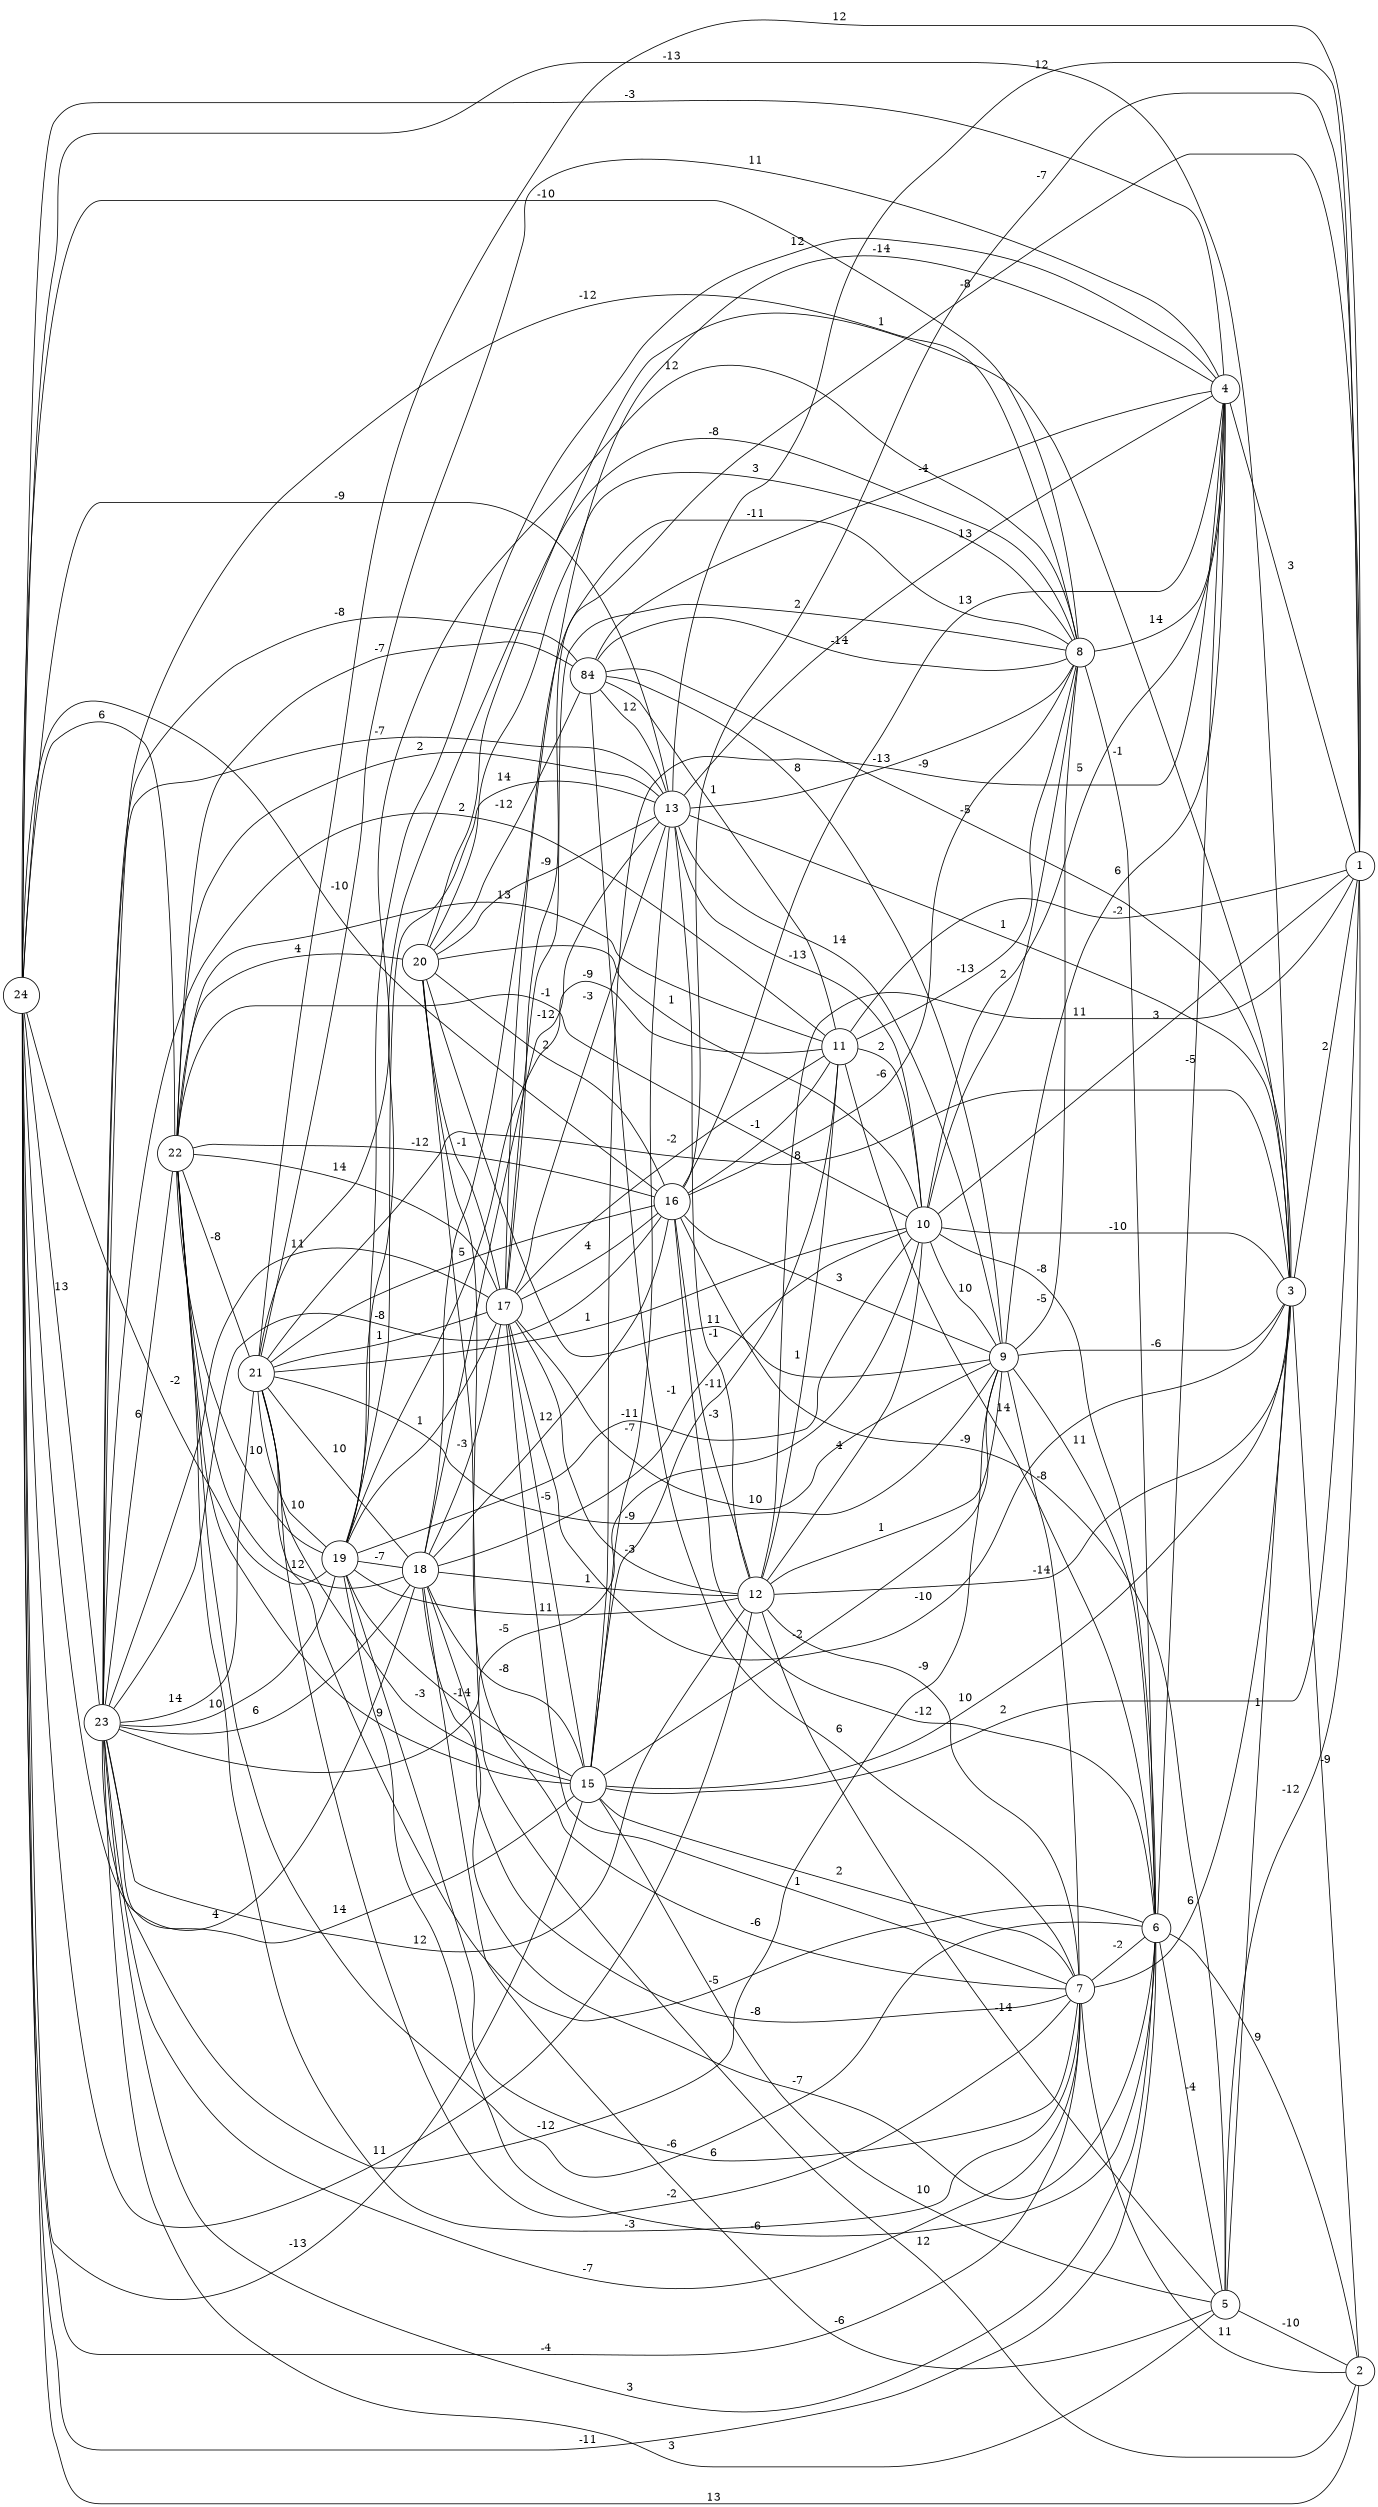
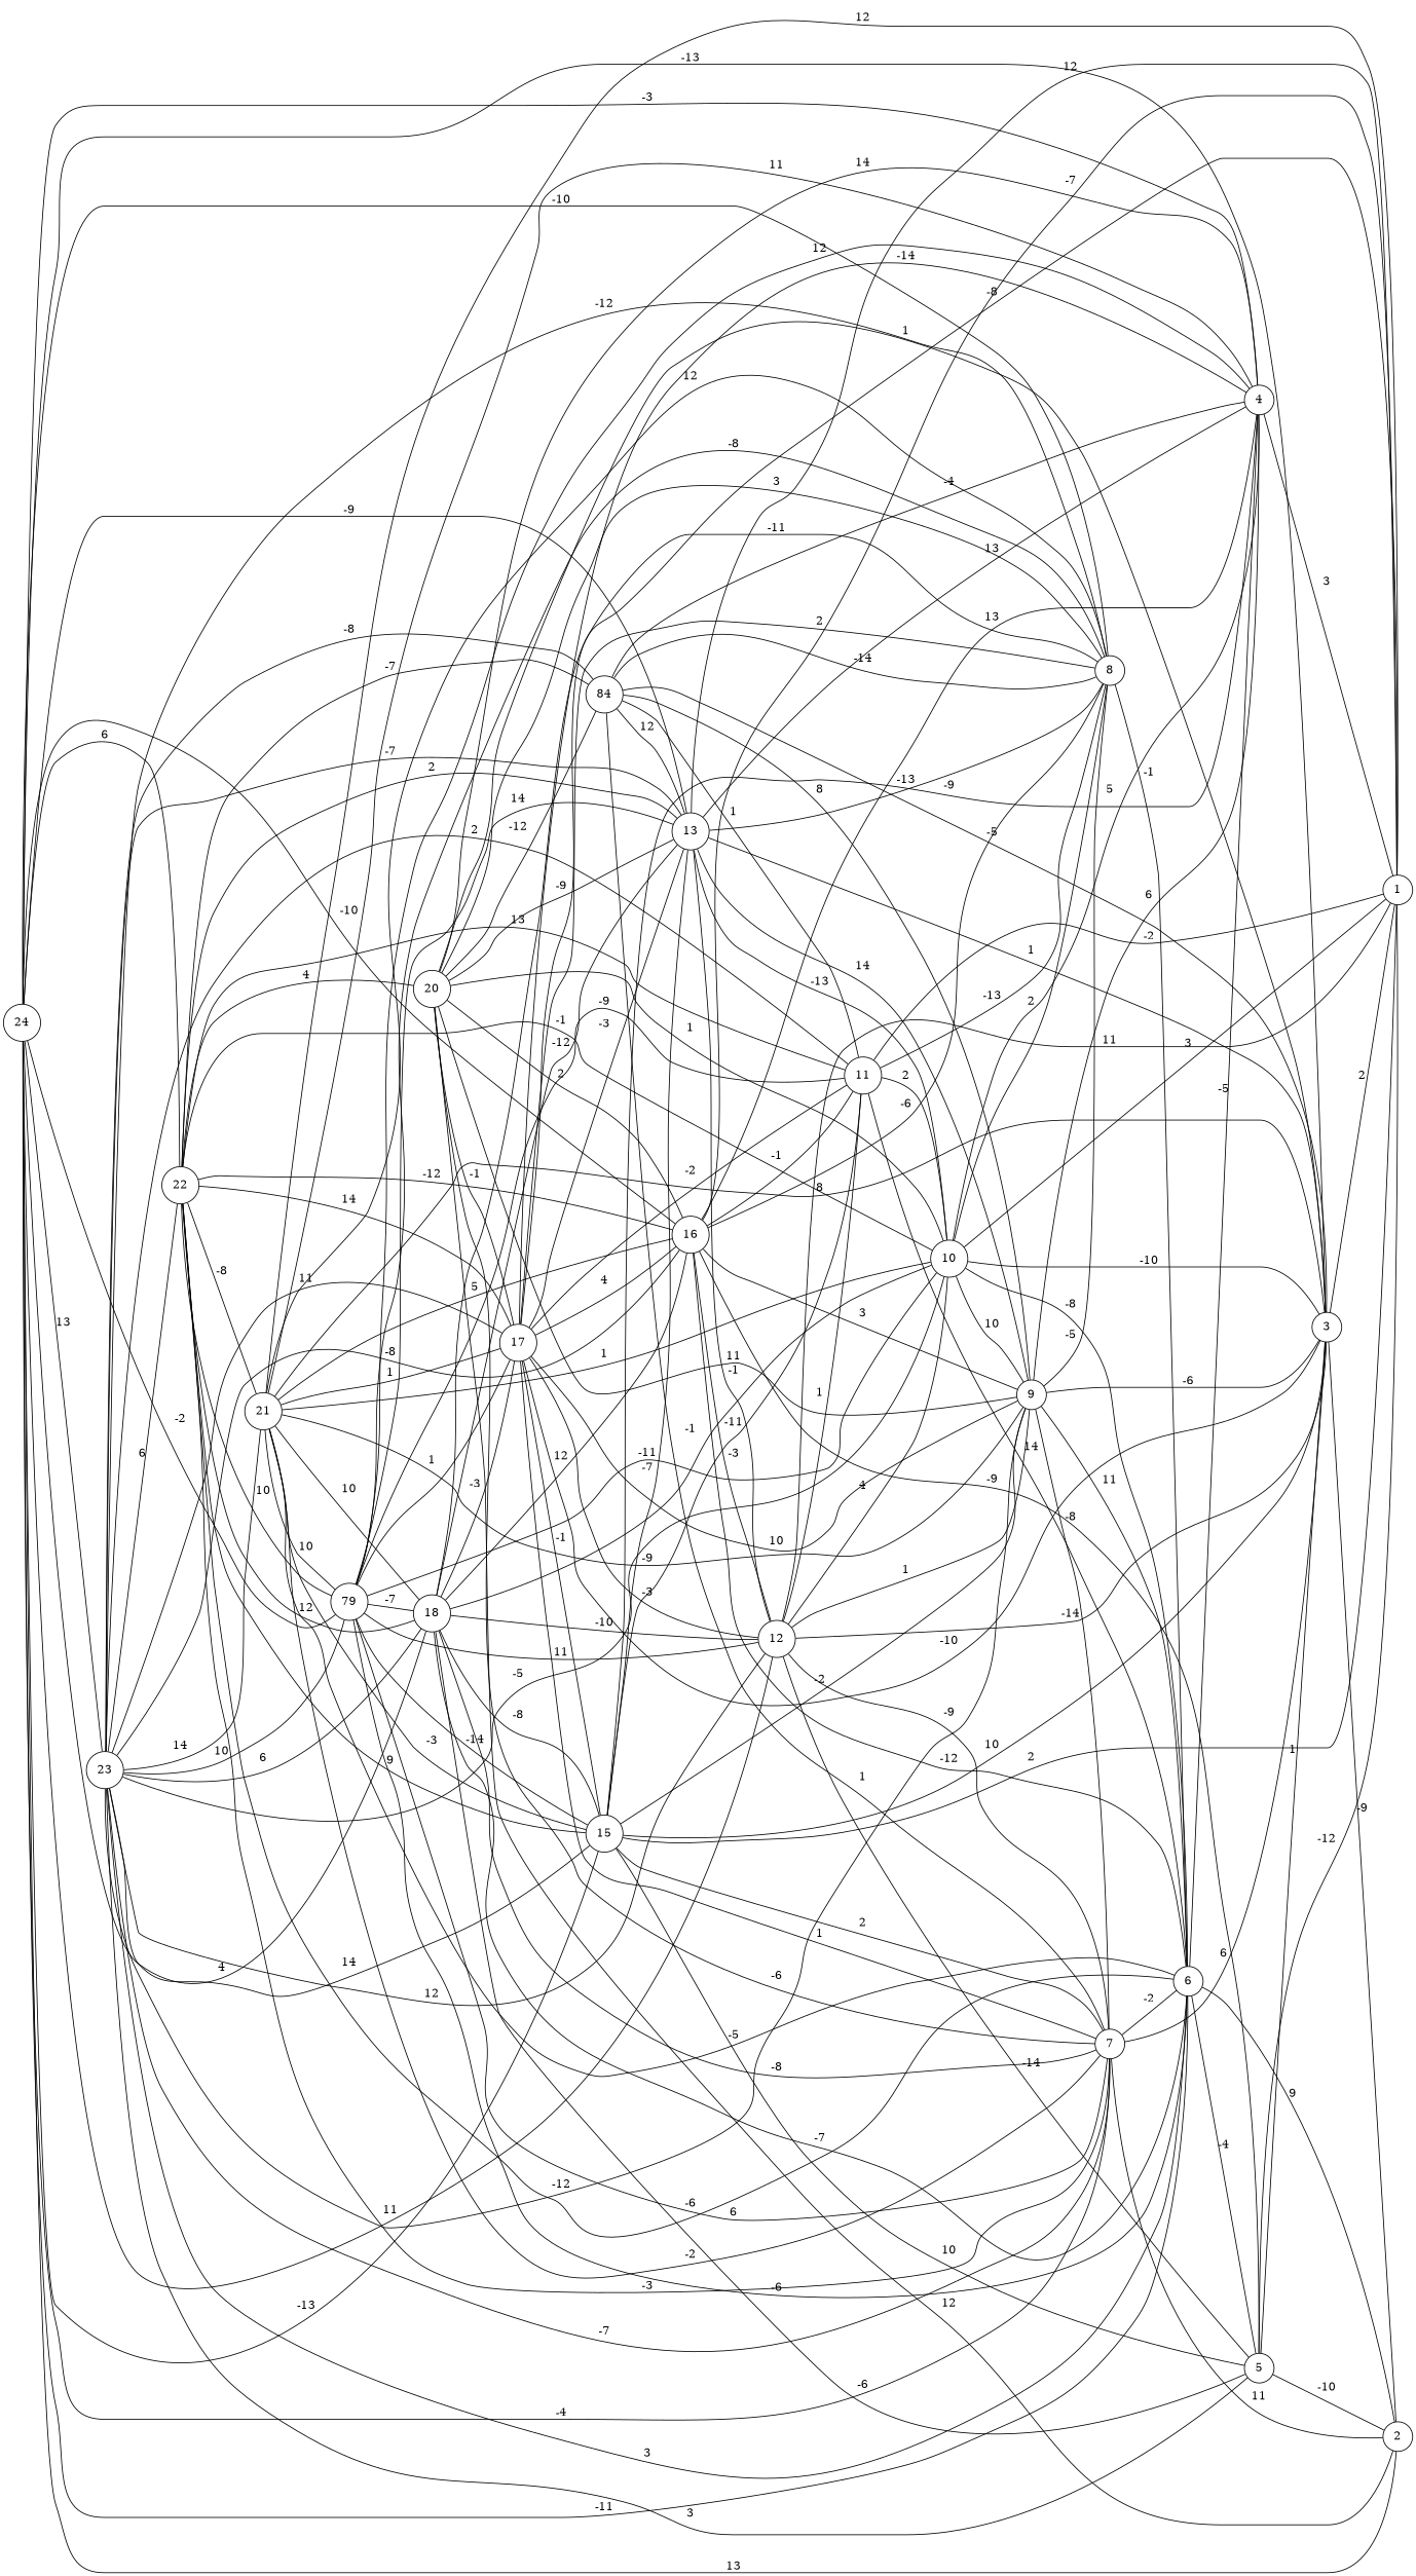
  graph {
    fontname="Helvetica,Arial,sans-serif"
    rankdir=LR
    node [shape=circle]
    24
    2
    3
    4
    6
    7
    8
    12
    13
    15
    16
    18
-   19
+   19 [label=79]
    22
    23
    1
    5
    9
    10
    11
    17
    n22 [label=84]
    21
    20
    24 -- 2 [label=13]
    24 -- 3 [label=-13]
    24 -- 4 [label=-3]
    24 -- 6 [label=-11]
    24 -- 7 [label=-4]
    24 -- 8 [label=-10]
    24 -- 12 [label=11]
    24 -- 13 [label=-9]
    24 -- 15 [label=-13]
    24 -- 16 [label=-10]
    24 -- 18 [label=4]
    24 -- 19 [label=-2]
    24 -- 22 [label=6]
    24 -- 23 [label=13]
    3 -- 2 [label=-9]
    3 -- 1 [label=2]
    4 -- 1 [label=3]
    6 -- 2 [label=9]
    6 -- 4 [label=-5]
    6 -- 5 [label=-4]
    7 -- 2 [label=11]
    7 -- 3 [label=6]
    7 -- 6 [label=-2]
-   8 -- 4 [label=14]
+   20 -- 4 [label=14]
    8 -- 6 [label=-1]
    12 -- 3 [label=-14]
    12 -- 7 [label=-9]
    12 -- 1 [label=11]
    12 -- 5 [label=-14]
    12 -- 9 [label=1]
    12 -- 10 [label=4]
    12 -- 11 [label=1]
    13 -- 3 [label=1]
    13 -- 4 [label=13]
    13 -- 8 [label=-13]
    13 -- 12 [label=-1]
    13 -- 1 [label=12]
    13 -- 9 [label=14]
    13 -- 10 [label=-13]
    15 -- 3 [label=10]
    15 -- 4 [label=-9]
    15 -- 7 [label=2]
    15 -- 13 [label=-7]
    15 -- 1 [label=2]
    15 -- 5 [label=10]
    15 -- 9 [label=-2]
    15 -- 11 [label=-11]
    16 -- 4 [label=13]
    16 -- 6 [label=-12]
    16 -- 8 [label=-6]
    16 -- 12 [label=-3]
    16 -- 1 [label=-7]
    16 -- 5 [label=-9]
    16 -- 9 [label=3]
    16 -- 11 [label=-1]
    18 -- 6 [label=-7]
    18 -- 7 [label=-8]
    18 -- 8 [label=-11]
-   18 -- 12 [label=1]
+   18 -- 12 [label=-10]
    18 -- 13 [label=-12]
    18 -- 15 [label=-8]
    18 -- 16 [label=12]
    18 -- 5 [label=-6]
    18 -- 10 [label=-1]
    18 -- 17 [label=-3]
    19 -- 4 [label=12]
    19 -- 6 [label=-6]
    19 -- 7 [label=6]
    19 -- 8 [label=-8]
    19 -- 12 [label=11]
    19 -- 13 [label=14]
    19 -- 15 [label=-14]
    19 -- 18 [label=-7]
    19 -- 10 [label=-11]
    19 -- 11 [label=-9]
    19 -- 17 [label=1]
    22 -- 6 [label=-6]
    22 -- 7 [label=-3]
    22 -- 13 [label=2]
    22 -- 15 [label=9]
    22 -- 16 [label=-12]
    22 -- 18 [label=12]
    22 -- 19 [label=10]
    22 -- 10 [label=-1]
    22 -- 11 [label=13]
    22 -- 17 [label=14]
    22 -- n22 [label=-7]
    22 -- 21 [label=-8]
    22 -- 20 [label=4]
    23 -- 6 [label=3]
    23 -- 7 [label=-7]
    23 -- 8 [label=-12]
    23 -- 12 [label=12]
    23 -- 13 [label=-7]
    23 -- 15 [label=14]
    23 -- 16 [label=-8]
    23 -- 18 [label=6]
    23 -- 19 [label=10]
    23 -- 22 [label=6]
    23 -- 5 [label=3]
    23 -- 9 [label=-12]
    23 -- 10 [label=-5]
    23 -- 11 [label=2]
    23 -- 17 [label=11]
    23 -- n22 [label=-8]
    23 -- 21 [label=14]
    5 -- 2 [label=-10]
    5 -- 3 [label=1]
    5 -- 1 [label=-12]
    9 -- 3 [label=-6]
    9 -- 4 [label=6]
    9 -- 6 [label=11]
    9 -- 7 [label=-8]
    9 -- 8 [label=-5]
    10 -- 3 [label=-10]
    10 -- 4 [label=5]
    10 -- 6 [label=-8]
    10 -- 8 [label=2]
    10 -- 1 [label=3]
    10 -- 9 [label=10]
    11 -- 6 [label=14]
    11 -- 8 [label=-13]
    11 -- 1 [label=-2]
    11 -- 10 [label=2]
    17 -- 3 [label=-10]
    17 -- 4 [label=-14]
    17 -- 7 [label=1]
    17 -- 8 [label=2]
    17 -- 12 [label=-3]
    17 -- 13 [label=-3]
-   17 -- 15 [label=-5]
+   17 -- 15 [label=-1]
    17 -- 16 [label=4]
    17 -- 1 [label=-8]
    17 -- 9 [label=10]
    17 -- 11 [label=-2]
    n22 -- 3 [label=-5]
    n22 -- 4 [label=-4]
-   n22 -- 7 [label=6]
+   n22 -- 7 [label=1]
    n22 -- 8 [label=-14]
    n22 -- 13 [label=12]
    n22 -- 9 [label=8]
    n22 -- 11 [label=1]
    21 -- 3 [label=8]
    21 -- 4 [label=11]
    21 -- 6 [label=-5]
    21 -- 7 [label=-2]
    21 -- 8 [label=12]
    21 -- 15 [label=-3]
    21 -- 16 [label=5]
    21 -- 18 [label=10]
    21 -- 19 [label=10]
    21 -- 1 [label=12]
    21 -- 9 [label=-9]
    21 -- 10 [label=1]
    21 -- 17 [label=1]
    20 -- 2 [label=12]
    20 -- 3 [label=1]
    20 -- 7 [label=-6]
    20 -- 8 [label=3]
    20 -- 13 [label=-9]
    20 -- 16 [label=2]
    20 -- 9 [label=11]
    20 -- 10 [label=1]
    20 -- 17 [label=-1]
    20 -- n22 [label=-12]
  }
